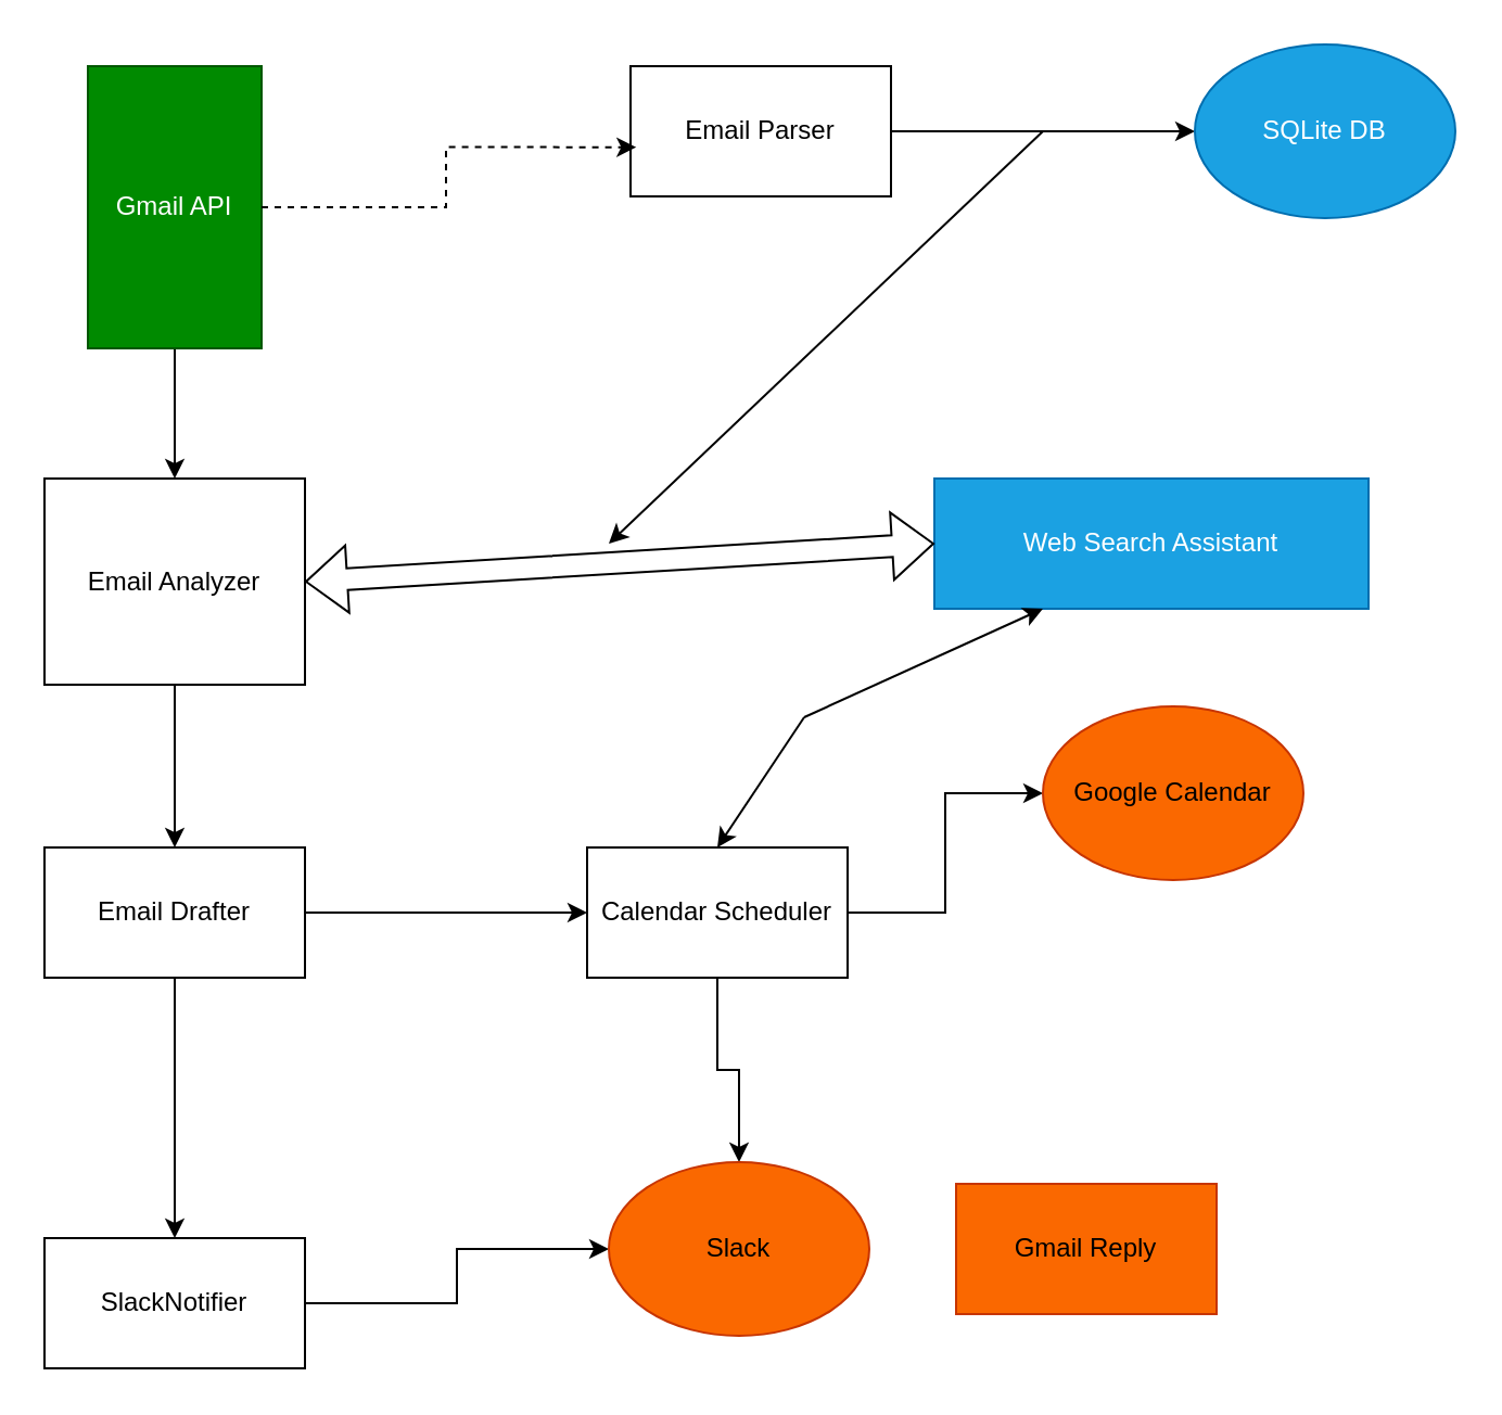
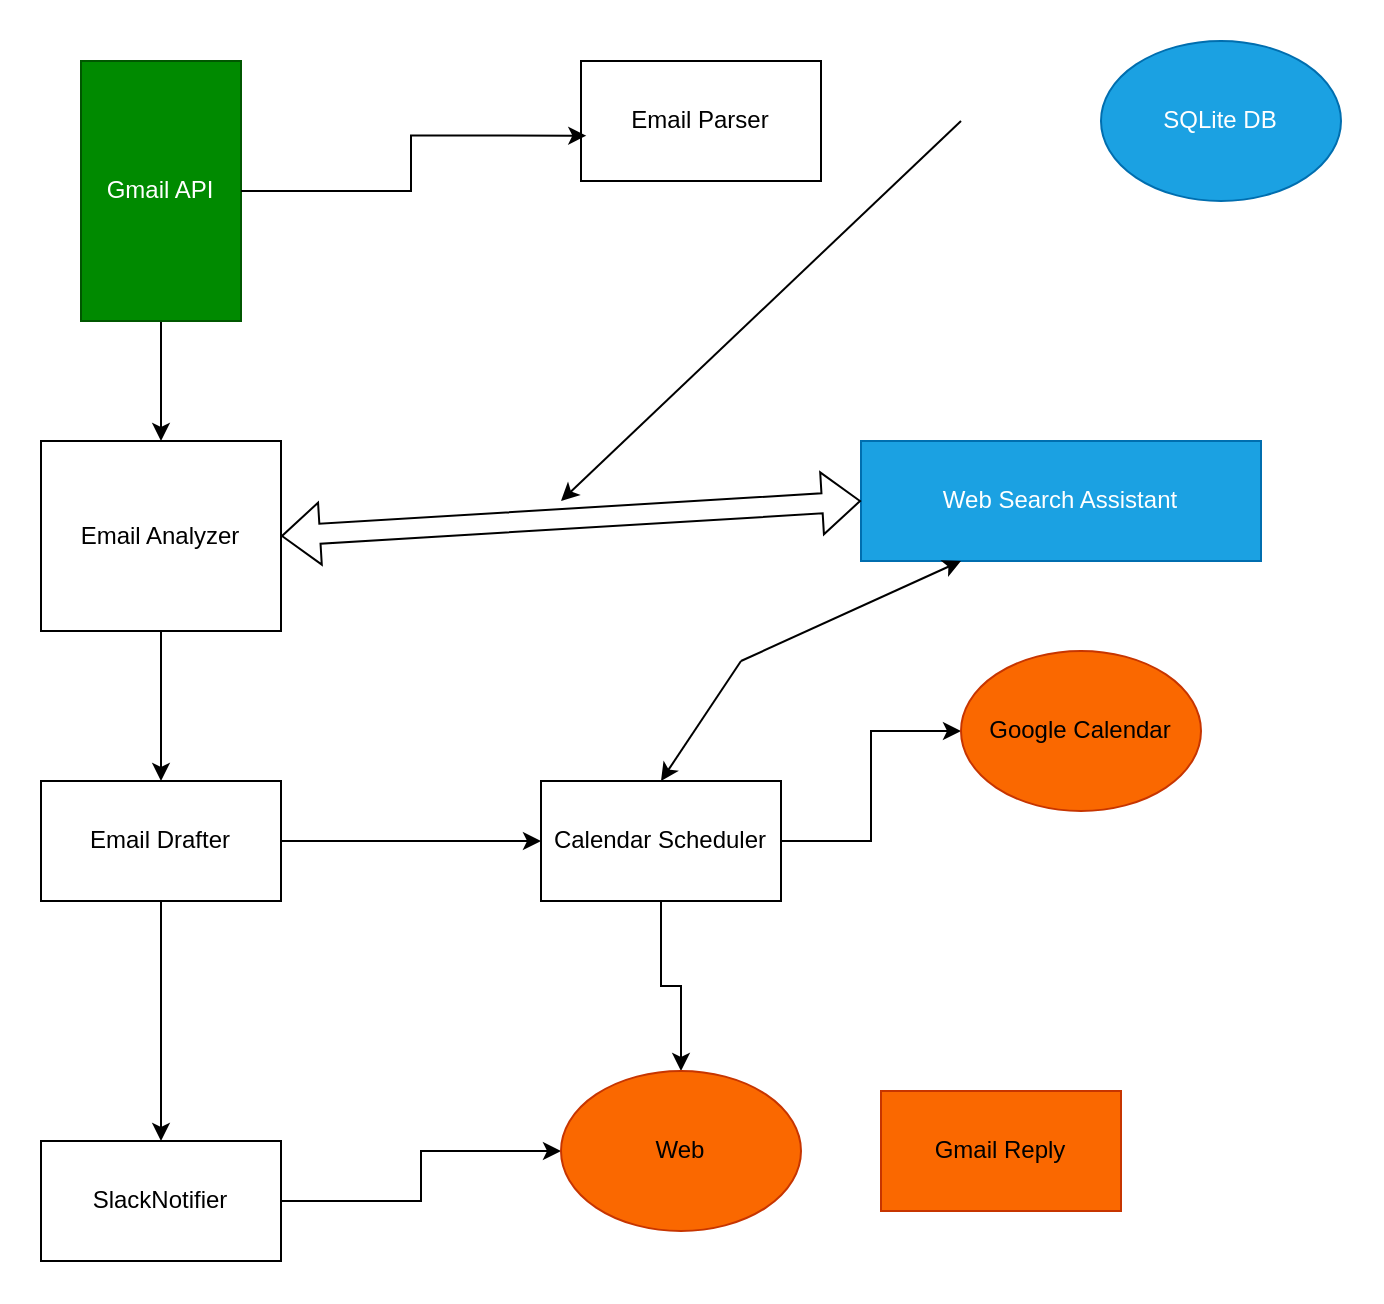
  <mxCell id="0" />
  <mxCell id="1" parent="0" />
  <mxCell id="2" style="edgeStyle=orthogonalEdgeStyle;rounded=0;orthogonalLoop=1;jettySize=auto;html=1;exitX=0.5;exitY=1;exitDx=0;exitDy=0;" edge="1" parent="1" source="3" target="8"><mxGeometry relative="1" as="geometry" /></mxCell>
  <mxCell id="3" value="Gmail API" style="whiteSpace=wrap;html=1;aspect=fixed;fillColor=#008a00;fontColor=#ffffff;strokeColor=#005700;" vertex="1" parent="1"><mxGeometry x="40" y="30" width="80" height="130" as="geometry" /></mxCell>
- <mxCell id="4" style="edgeStyle=orthogonalEdgeStyle;rounded=0;orthogonalLoop=1;jettySize=auto;html=1;exitX=1;exitY=0.5;exitDx=0;exitDy=0;entryX=0;entryY=0.5;entryDx=0;entryDy=0;" edge="1" parent="1" source="5" target="6"><mxGeometry relative="1" as="geometry"><Array as="points"><mxPoint x="480" y="60" /><mxPoint x="480" y="60" /></Array></mxGeometry></mxCell>
  <mxCell id="5" value="Email Parser" style="rounded=0;whiteSpace=wrap;html=1;" vertex="1" parent="1"><mxGeometry x="290" y="30" width="120" height="60" as="geometry" /></mxCell>
  <mxCell id="6" value="SQLite DB" style="ellipse;whiteSpace=wrap;html=1;fillColor=#1ba1e2;fontColor=#ffffff;strokeColor=#006EAF;" vertex="1" parent="1"><mxGeometry x="550" y="20" width="120" height="80" as="geometry" /></mxCell>
  <mxCell id="7" style="edgeStyle=orthogonalEdgeStyle;rounded=0;orthogonalLoop=1;jettySize=auto;html=1;exitX=0.5;exitY=1;exitDx=0;exitDy=0;entryX=0.5;entryY=0;entryDx=0;entryDy=0;" edge="1" parent="1" source="8" target="12"><mxGeometry relative="1" as="geometry" /></mxCell>
  <mxCell id="8" value="Email Analyzer" style="rounded=0;whiteSpace=wrap;html=1;" vertex="1" parent="1"><mxGeometry x="20" y="220" width="120" height="95" as="geometry" /></mxCell>
  <mxCell id="9" value="Web Search Assistant" style="rounded=0;whiteSpace=wrap;html=1;fillColor=#1ba1e2;fontColor=#ffffff;strokeColor=#006EAF;" vertex="1" parent="1"><mxGeometry x="430" y="220" width="200" height="60" as="geometry" /></mxCell>
  <mxCell id="10" style="edgeStyle=orthogonalEdgeStyle;rounded=0;orthogonalLoop=1;jettySize=auto;html=1;exitX=0.5;exitY=1;exitDx=0;exitDy=0;entryX=0.5;entryY=0;entryDx=0;entryDy=0;" edge="1" parent="1" source="12" target="18"><mxGeometry relative="1" as="geometry" /></mxCell>
  <mxCell id="11" style="edgeStyle=orthogonalEdgeStyle;rounded=0;orthogonalLoop=1;jettySize=auto;html=1;exitX=1;exitY=0.5;exitDx=0;exitDy=0;entryX=0;entryY=0.5;entryDx=0;entryDy=0;" edge="1" parent="1" source="12" target="15"><mxGeometry relative="1" as="geometry" /></mxCell>
  <mxCell id="12" value="Email Drafter" style="rounded=0;whiteSpace=wrap;html=1;" vertex="1" parent="1"><mxGeometry x="20" y="390" width="120" height="60" as="geometry" /></mxCell>
  <mxCell id="13" style="edgeStyle=orthogonalEdgeStyle;rounded=0;orthogonalLoop=1;jettySize=auto;html=1;exitX=0.5;exitY=1;exitDx=0;exitDy=0;entryX=0.5;entryY=0;entryDx=0;entryDy=0;" edge="1" parent="1" source="15" target="19"><mxGeometry relative="1" as="geometry" /></mxCell>
  <mxCell id="14" style="edgeStyle=orthogonalEdgeStyle;rounded=0;orthogonalLoop=1;jettySize=auto;html=1;exitX=1;exitY=0.5;exitDx=0;exitDy=0;entryX=0;entryY=0.5;entryDx=0;entryDy=0;" edge="1" parent="1" source="15" target="16"><mxGeometry relative="1" as="geometry" /></mxCell>
  <mxCell id="15" value="Calendar Scheduler" style="rounded=0;whiteSpace=wrap;html=1;" vertex="1" parent="1"><mxGeometry x="270" y="390" width="120" height="60" as="geometry" /></mxCell>
  <mxCell id="16" value="Google Calendar" style="ellipse;whiteSpace=wrap;html=1;fillColor=#fa6800;fontColor=#000000;strokeColor=#C73500;" vertex="1" parent="1"><mxGeometry x="480" y="325" width="120" height="80" as="geometry" /></mxCell>
  <mxCell id="17" style="edgeStyle=orthogonalEdgeStyle;rounded=0;orthogonalLoop=1;jettySize=auto;html=1;exitX=1;exitY=0.5;exitDx=0;exitDy=0;entryX=0;entryY=0.5;entryDx=0;entryDy=0;" edge="1" parent="1" source="18" target="19"><mxGeometry relative="1" as="geometry" /></mxCell>
  <mxCell id="18" value="SlackNotifier" style="rounded=0;whiteSpace=wrap;html=1;" vertex="1" parent="1"><mxGeometry x="20" y="570" width="120" height="60" as="geometry" /></mxCell>
- <mxCell id="19" value="Slack" style="ellipse;whiteSpace=wrap;html=1;fillColor=#fa6800;fontColor=#000000;strokeColor=#C73500;" vertex="1" parent="1"><mxGeometry x="280" y="535" width="120" height="80" as="geometry" /></mxCell>
+ <mxCell id="19" value="Web" style="ellipse;whiteSpace=wrap;html=1;fillColor=#fa6800;fontColor=#000000;strokeColor=#C73500;" vertex="1" parent="1"><mxGeometry x="280" y="535" width="120" height="80" as="geometry" /></mxCell>
  <mxCell id="20" value="Gmail Reply" style="rounded=0;whiteSpace=wrap;html=1;fillColor=#fa6800;fontColor=#000000;strokeColor=#C73500;" vertex="1" parent="1"><mxGeometry x="440" y="545" width="120" height="60" as="geometry" /></mxCell>
- <mxCell id="21" style="edgeStyle=orthogonalEdgeStyle;rounded=0;orthogonalLoop=1;jettySize=auto;html=1;exitX=1;exitY=0.5;exitDx=0;exitDy=0;entryX=0.022;entryY=0.622;entryDx=0;entryDy=0;entryPerimeter=0;dashed=1;" edge="1" parent="1" source="3" target="5"><mxGeometry relative="1" as="geometry" /></mxCell>
+ <mxCell id="21" style="edgeStyle=orthogonalEdgeStyle;rounded=0;orthogonalLoop=1;jettySize=auto;html=1;exitX=1;exitY=0.5;exitDx=0;exitDy=0;entryX=0.022;entryY=0.622;entryDx=0;entryDy=0;entryPerimeter=0;" edge="1" parent="1" source="3" target="5"><mxGeometry relative="1" as="geometry" /></mxCell>
  <mxCell id="22" value="" style="edgeStyle=none;orthogonalLoop=1;jettySize=auto;html=1;rounded=0;entryX=0.25;entryY=1;entryDx=0;entryDy=0;" edge="1" parent="1" target="9"><mxGeometry width="80" relative="1" as="geometry"><mxPoint x="370" y="330" as="sourcePoint" /><mxPoint x="450" y="330" as="targetPoint" /><Array as="points" /></mxGeometry></mxCell>
  <mxCell id="23" value="" style="edgeStyle=none;orthogonalLoop=1;jettySize=auto;html=1;rounded=0;entryX=0.5;entryY=0;entryDx=0;entryDy=0;" edge="1" parent="1" target="15"><mxGeometry width="80" relative="1" as="geometry"><mxPoint x="370" y="330" as="sourcePoint" /><mxPoint x="450" y="330" as="targetPoint" /><Array as="points" /></mxGeometry></mxCell>
  <mxCell id="24" value="" style="shape=flexArrow;endArrow=classic;startArrow=classic;html=1;rounded=0;exitX=1;exitY=0.5;exitDx=0;exitDy=0;entryX=0;entryY=0.5;entryDx=0;entryDy=0;" edge="1" parent="1" source="8" target="9"><mxGeometry width="100" height="100" relative="1" as="geometry"><mxPoint x="320" y="380" as="sourcePoint" /><mxPoint x="420" y="280" as="targetPoint" /></mxGeometry></mxCell>
  <mxCell id="25" value="" style="endArrow=classic;html=1;rounded=0;" edge="1" parent="1"><mxGeometry width="50" height="50" relative="1" as="geometry"><mxPoint x="480" y="60" as="sourcePoint" /><mxPoint x="280" y="250" as="targetPoint" /></mxGeometry></mxCell>
